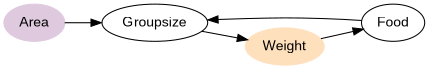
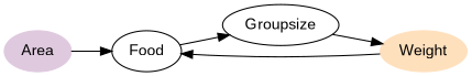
  digraph {
    fontname="Liberation Sans"
    rankdir=LR
    node [fontname="Liberation Sans"]
    edge [fontname="Liberation Sans"]
    Area [color="#dfc9de" style=filled]
    Food
    Groupsize
    Weight [color="#ffe0bd" style=filled]
-   Area -> Groupsize
+   Area -> Food
    Food -> Groupsize
    Groupsize -> Weight
    Weight -> Food
  }
